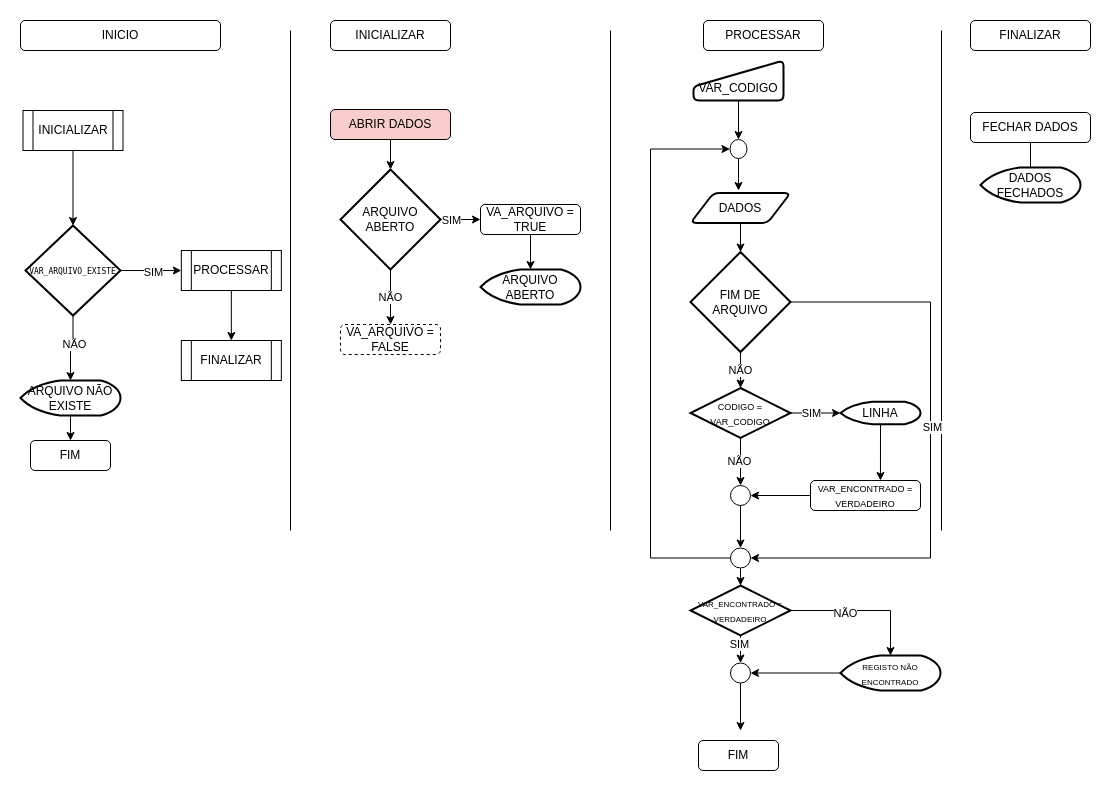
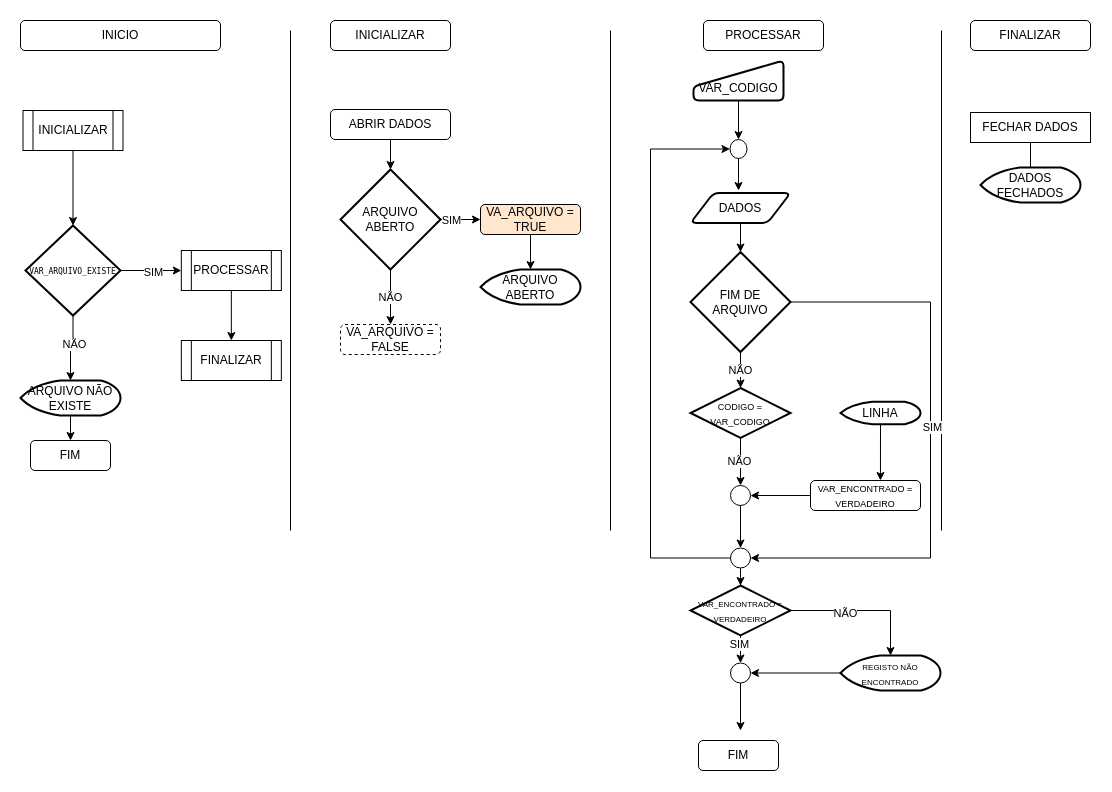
  <mxCell id="0" />
  <mxCell id="1" parent="0" />
  <mxCell id="2" value="INICIO" style="rounded=1;whiteSpace=wrap;html=1;" parent="1" vertex="1"><mxGeometry x="20" y="20" width="200" height="30" as="geometry" /></mxCell>
  <mxCell id="3" value="INICIALIZAR" style="rounded=1;whiteSpace=wrap;html=1;" parent="1" vertex="1"><mxGeometry x="330" y="20" width="120" height="30" as="geometry" /></mxCell>
  <mxCell id="4" value="PROCESSAR" style="rounded=1;whiteSpace=wrap;html=1;" parent="1" vertex="1"><mxGeometry x="703" y="20" width="120" height="30" as="geometry" /></mxCell>
  <mxCell id="5" value="FINALIZAR" style="rounded=1;whiteSpace=wrap;html=1;" parent="1" vertex="1"><mxGeometry x="970" y="20" width="120" height="30" as="geometry" /></mxCell>
  <mxCell id="6" value="INICIALIZAR" style="shape=process;whiteSpace=wrap;html=1;backgroundOutline=1;" parent="1" vertex="1"><mxGeometry x="22.5" y="110" width="100" height="40" as="geometry" /></mxCell>
  <mxCell id="7" style="edgeStyle=orthogonalEdgeStyle;rounded=0;orthogonalLoop=1;jettySize=auto;html=1;" parent="1" source="11" target="14" edge="1"><mxGeometry relative="1" as="geometry" /></mxCell>
  <mxCell id="8" value="SIM" style="edgeLabel;html=1;align=center;verticalAlign=middle;resizable=0;points=[];" parent="7" vertex="1" connectable="0"><mxGeometry x="0.037" y="-1" relative="1" as="geometry"><mxPoint as="offset" /></mxGeometry></mxCell>
  <mxCell id="9" style="edgeStyle=orthogonalEdgeStyle;rounded=0;orthogonalLoop=1;jettySize=auto;html=1;entryX=0.5;entryY=0;entryDx=0;entryDy=0;entryPerimeter=0;" parent="1" source="11" target="35" edge="1"><mxGeometry relative="1" as="geometry" /></mxCell>
  <mxCell id="10" value="NÃO" style="edgeLabel;html=1;align=center;verticalAlign=middle;resizable=0;points=[];" parent="9" vertex="1" connectable="0"><mxGeometry x="-0.176" y="1" relative="1" as="geometry"><mxPoint as="offset" /></mxGeometry></mxCell>
  <mxCell id="11" value="&lt;pre&gt;&lt;font style=&quot;font-size: 8px;&quot;&gt;VAR_ARQUIVO_EXISTE&lt;/font&gt;&lt;/pre&gt;" style="strokeWidth=2;html=1;shape=mxgraph.flowchart.decision;whiteSpace=wrap;" parent="1" vertex="1"><mxGeometry x="25" y="225" width="95" height="90" as="geometry" /></mxCell>
  <mxCell id="12" value="FIM" style="rounded=1;whiteSpace=wrap;html=1;" parent="1" vertex="1"><mxGeometry x="30" y="440" width="80" height="30" as="geometry" /></mxCell>
  <mxCell id="13" style="edgeStyle=orthogonalEdgeStyle;rounded=0;orthogonalLoop=1;jettySize=auto;html=1;" parent="1" source="14" target="15" edge="1"><mxGeometry relative="1" as="geometry" /></mxCell>
  <mxCell id="14" value="PROCESSAR" style="shape=process;whiteSpace=wrap;html=1;backgroundOutline=1;" parent="1" vertex="1"><mxGeometry x="180.83" y="250" width="100" height="40" as="geometry" /></mxCell>
  <mxCell id="15" value="FINALIZAR" style="shape=process;whiteSpace=wrap;html=1;backgroundOutline=1;" parent="1" vertex="1"><mxGeometry x="180.83" y="340" width="100" height="40" as="geometry" /></mxCell>
  <mxCell id="16" style="edgeStyle=orthogonalEdgeStyle;rounded=0;orthogonalLoop=1;jettySize=auto;html=1;entryX=0.5;entryY=0;entryDx=0;entryDy=0;entryPerimeter=0;" parent="1" source="6" target="11" edge="1"><mxGeometry relative="1" as="geometry" /></mxCell>
- <mxCell id="17" value="ABRIR DADOS" style="rounded=1;whiteSpace=wrap;html=1;fillColor=#f8cecc;" parent="1" vertex="1"><mxGeometry x="330" y="109" width="120" height="30" as="geometry" /></mxCell>
+ <mxCell id="17" value="ABRIR DADOS" style="rounded=1;whiteSpace=wrap;html=1;" parent="1" vertex="1"><mxGeometry x="330" y="109" width="120" height="30" as="geometry" /></mxCell>
  <mxCell id="18" style="edgeStyle=orthogonalEdgeStyle;rounded=0;orthogonalLoop=1;jettySize=auto;html=1;entryX=0;entryY=0.5;entryDx=0;entryDy=0;" parent="1" source="22" target="23" edge="1"><mxGeometry relative="1" as="geometry" /></mxCell>
  <mxCell id="19" value="SIM" style="edgeLabel;html=1;align=center;verticalAlign=middle;resizable=0;points=[];" parent="18" vertex="1" connectable="0"><mxGeometry x="0.2" y="-1" relative="1" as="geometry"><mxPoint x="-14" y="-1" as="offset" /></mxGeometry></mxCell>
  <mxCell id="20" style="edgeStyle=orthogonalEdgeStyle;rounded=0;orthogonalLoop=1;jettySize=auto;html=1;entryX=0.5;entryY=0;entryDx=0;entryDy=0;" parent="1" source="22" target="24" edge="1"><mxGeometry relative="1" as="geometry" /></mxCell>
  <mxCell id="21" value="NÃO" style="edgeLabel;html=1;align=center;verticalAlign=middle;resizable=0;points=[];" parent="20" vertex="1" connectable="0"><mxGeometry x="-0.006" y="-1" relative="1" as="geometry"><mxPoint as="offset" /></mxGeometry></mxCell>
  <mxCell id="22" value="ARQUIVO ABERTO" style="strokeWidth=2;html=1;shape=mxgraph.flowchart.decision;whiteSpace=wrap;" parent="1" vertex="1"><mxGeometry x="340" y="169" width="100" height="100" as="geometry" /></mxCell>
- <mxCell id="23" value="VA_ARQUIVO = TRUE" style="rounded=1;whiteSpace=wrap;html=1;" parent="1" vertex="1"><mxGeometry x="480" y="204" width="100" height="30" as="geometry" /></mxCell>
+ <mxCell id="23" value="VA_ARQUIVO = TRUE" style="rounded=1;whiteSpace=wrap;html=1;fillColor=#ffe6cc;" parent="1" vertex="1"><mxGeometry x="480" y="204" width="100" height="30" as="geometry" /></mxCell>
  <mxCell id="24" value="VA_ARQUIVO = FALSE" style="rounded=1;whiteSpace=wrap;html=1;dashed=1;" parent="1" vertex="1"><mxGeometry x="340" y="324" width="100" height="30" as="geometry" /></mxCell>
- <mxCell id="25" value="FECHAR DADOS" style="rounded=1;whiteSpace=wrap;html=1;" parent="1" vertex="1"><mxGeometry x="970" y="112" width="120" height="30" as="geometry" /></mxCell>
+ <mxCell id="25" value="FECHAR DADOS" style="whiteSpace=wrap;html=1;rounded=0;" parent="1" vertex="1"><mxGeometry x="970" y="112" width="120" height="30" as="geometry" /></mxCell>
  <mxCell id="26" style="edgeStyle=orthogonalEdgeStyle;rounded=0;orthogonalLoop=1;jettySize=auto;html=1;exitX=0.5;exitY=1;exitDx=0;exitDy=0;entryX=0.5;entryY=0;entryDx=0;entryDy=0;entryPerimeter=0;" parent="1" source="17" target="22" edge="1"><mxGeometry relative="1" as="geometry" /></mxCell>
  <mxCell id="27" value="LINHA" style="strokeWidth=2;html=1;shape=mxgraph.flowchart.display;whiteSpace=wrap;" parent="1" vertex="1"><mxGeometry x="840" y="401.25" width="80" height="22.5" as="geometry" /></mxCell>
  <mxCell id="28" value="DADOS FECHADOS" style="strokeWidth=2;html=1;shape=mxgraph.flowchart.display;whiteSpace=wrap;" parent="1" vertex="1"><mxGeometry x="980" y="167" width="100" height="35" as="geometry" /></mxCell>
  <mxCell id="29" style="edgeStyle=orthogonalEdgeStyle;rounded=0;orthogonalLoop=1;jettySize=auto;html=1;entryX=0.5;entryY=0;entryDx=0;entryDy=0;entryPerimeter=0;endArrow=none;" parent="1" source="25" target="28" edge="1"><mxGeometry relative="1" as="geometry" /></mxCell>
  <mxCell id="30" value="ARQUIVO ABERTO" style="strokeWidth=2;html=1;shape=mxgraph.flowchart.display;whiteSpace=wrap;" parent="1" vertex="1"><mxGeometry x="480" y="269" width="100" height="35" as="geometry" /></mxCell>
  <mxCell id="31" style="edgeStyle=orthogonalEdgeStyle;rounded=0;orthogonalLoop=1;jettySize=auto;html=1;entryX=0.5;entryY=0;entryDx=0;entryDy=0;entryPerimeter=0;" parent="1" source="23" target="30" edge="1"><mxGeometry relative="1" as="geometry" /></mxCell>
  <mxCell id="32" value="" style="endArrow=none;html=1;rounded=0;" parent="1" edge="1"><mxGeometry width="50" height="50" relative="1" as="geometry"><mxPoint x="290" y="530" as="sourcePoint" /><mxPoint x="290" y="30" as="targetPoint" /></mxGeometry></mxCell>
  <mxCell id="33" value="" style="endArrow=none;html=1;rounded=0;" parent="1" edge="1"><mxGeometry width="50" height="50" relative="1" as="geometry"><mxPoint x="610" y="530" as="sourcePoint" /><mxPoint x="610" y="30" as="targetPoint" /></mxGeometry></mxCell>
  <mxCell id="34" style="edgeStyle=orthogonalEdgeStyle;rounded=0;orthogonalLoop=1;jettySize=auto;html=1;entryX=0.5;entryY=0;entryDx=0;entryDy=0;" parent="1" source="35" target="12" edge="1"><mxGeometry relative="1" as="geometry" /></mxCell>
  <mxCell id="35" value="ARQUIVO NÃO EXISTE" style="strokeWidth=2;html=1;shape=mxgraph.flowchart.display;whiteSpace=wrap;" parent="1" vertex="1"><mxGeometry x="20" y="380" width="100" height="35" as="geometry" /></mxCell>
  <mxCell id="36" value="FIM DE ARQUIVO" style="strokeWidth=2;html=1;shape=mxgraph.flowchart.decision;whiteSpace=wrap;" parent="1" vertex="1"><mxGeometry x="690" y="251.5" width="100" height="100" as="geometry" /></mxCell>
  <mxCell id="37" style="edgeStyle=orthogonalEdgeStyle;rounded=0;orthogonalLoop=1;jettySize=auto;html=1;entryX=0.5;entryY=0;entryDx=0;entryDy=0;entryPerimeter=0;exitX=0.5;exitY=1;exitDx=0;exitDy=0;" parent="1" source="39" target="36" edge="1"><mxGeometry relative="1" as="geometry"><mxPoint x="745" y="155.5" as="sourcePoint" /></mxGeometry></mxCell>
  <mxCell id="38" value="" style="endArrow=none;html=1;rounded=0;" parent="1" edge="1"><mxGeometry width="50" height="50" relative="1" as="geometry"><mxPoint x="941" y="530" as="sourcePoint" /><mxPoint x="941" y="30" as="targetPoint" /></mxGeometry></mxCell>
  <mxCell id="39" value="DADOS" style="shape=parallelogram;html=1;strokeWidth=2;perimeter=parallelogramPerimeter;whiteSpace=wrap;rounded=1;arcSize=12;size=0.23;" parent="1" vertex="1"><mxGeometry x="690" y="192.5" width="100" height="30" as="geometry" /></mxCell>
  <mxCell id="40" value="FIM" style="rounded=1;whiteSpace=wrap;html=1;" parent="1" vertex="1"><mxGeometry x="698" y="740" width="80" height="30" as="geometry" /></mxCell>
  <mxCell id="41" style="edgeStyle=orthogonalEdgeStyle;rounded=0;orthogonalLoop=1;jettySize=auto;html=1;entryX=1;entryY=0.5;entryDx=0;entryDy=0;entryPerimeter=0;" parent="1" source="42" target="56" edge="1"><mxGeometry relative="1" as="geometry"><mxPoint x="820" y="530" as="targetPoint" /></mxGeometry></mxCell>
  <mxCell id="42" value="&lt;font style=&quot;font-size: 9px;&quot;&gt;VAR_ENCONTRADO = VERDADEIRO&lt;/font&gt;" style="rounded=1;whiteSpace=wrap;html=1;" parent="1" vertex="1"><mxGeometry x="810" y="480" width="110" height="30" as="geometry" /></mxCell>
  <mxCell id="43" style="edgeStyle=orthogonalEdgeStyle;rounded=0;orthogonalLoop=1;jettySize=auto;html=1;" parent="1" source="44" target="48" edge="1"><mxGeometry relative="1" as="geometry" /></mxCell>
  <mxCell id="44" value="&lt;br&gt;VAR_CODIGO" style="html=1;strokeWidth=2;shape=manualInput;whiteSpace=wrap;rounded=1;size=26;arcSize=11;" parent="1" vertex="1"><mxGeometry x="693" y="60" width="90" height="40" as="geometry" /></mxCell>
  <mxCell id="45" value="" style="edgeStyle=orthogonalEdgeStyle;rounded=0;orthogonalLoop=1;jettySize=auto;html=1;" edge="1" parent="1" source="46" target="64"><mxGeometry relative="1" as="geometry" /></mxCell>
  <mxCell id="46" value="" style="verticalLabelPosition=bottom;verticalAlign=top;html=1;shape=mxgraph.flowchart.on-page_reference;" parent="1" vertex="1"><mxGeometry x="730" y="547.5" width="20" height="20" as="geometry" /></mxCell>
  <mxCell id="47" value="" style="edgeStyle=orthogonalEdgeStyle;rounded=0;orthogonalLoop=1;jettySize=auto;html=1;" edge="1" parent="1" source="48"><mxGeometry relative="1" as="geometry"><mxPoint x="738" y="190" as="targetPoint" /></mxGeometry></mxCell>
  <mxCell id="48" value="" style="verticalLabelPosition=bottom;verticalAlign=top;html=1;shape=mxgraph.flowchart.on-page_reference;" parent="1" vertex="1"><mxGeometry x="729.5" y="139" width="17" height="19" as="geometry" /></mxCell>
  <mxCell id="49" value="&lt;font style=&quot;font-size: 9px;&quot;&gt;CODIGO = VAR_CODIGO&lt;/font&gt;" style="strokeWidth=2;html=1;shape=mxgraph.flowchart.decision;whiteSpace=wrap;" parent="1" vertex="1"><mxGeometry x="690" y="387.5" width="100" height="50" as="geometry" /></mxCell>
- <mxCell id="50" style="edgeStyle=orthogonalEdgeStyle;rounded=0;orthogonalLoop=1;jettySize=auto;html=1;entryX=0;entryY=0.5;entryDx=0;entryDy=0;entryPerimeter=0;" parent="1" source="49" target="27" edge="1"><mxGeometry relative="1" as="geometry" /></mxCell>
- <mxCell id="51" value="SIM" style="edgeLabel;html=1;align=center;verticalAlign=middle;resizable=0;points=[];" parent="50" vertex="1" connectable="0"><mxGeometry x="0.2" y="-1" relative="1" as="geometry"><mxPoint x="-10" y="-1" as="offset" /></mxGeometry></mxCell>
  <mxCell id="52" style="edgeStyle=orthogonalEdgeStyle;rounded=0;orthogonalLoop=1;jettySize=auto;html=1;entryX=0.5;entryY=0;entryDx=0;entryDy=0;entryPerimeter=0;" parent="1" source="49" target="56" edge="1"><mxGeometry relative="1" as="geometry"><mxPoint x="740" y="500" as="targetPoint" /></mxGeometry></mxCell>
  <mxCell id="53" value="NÃO" style="edgeLabel;html=1;align=center;verticalAlign=middle;resizable=0;points=[];" parent="52" vertex="1" connectable="0"><mxGeometry x="-0.018" y="-2" relative="1" as="geometry"><mxPoint as="offset" /></mxGeometry></mxCell>
  <mxCell id="54" style="edgeStyle=orthogonalEdgeStyle;rounded=0;orthogonalLoop=1;jettySize=auto;html=1;entryX=1;entryY=0.5;entryDx=0;entryDy=0;entryPerimeter=0;" parent="1" source="36" target="46" edge="1"><mxGeometry relative="1" as="geometry"><Array as="points"><mxPoint x="930" y="302" /><mxPoint x="930" y="558" /></Array></mxGeometry></mxCell>
  <mxCell id="55" value="SIM" style="edgeLabel;html=1;align=center;verticalAlign=middle;resizable=0;points=[];" parent="54" vertex="1" connectable="0"><mxGeometry x="-0.085" y="1" relative="1" as="geometry"><mxPoint y="1" as="offset" /></mxGeometry></mxCell>
  <mxCell id="56" value="" style="verticalLabelPosition=bottom;verticalAlign=top;html=1;shape=mxgraph.flowchart.on-page_reference;" parent="1" vertex="1"><mxGeometry x="730" y="485" width="20" height="20" as="geometry" /></mxCell>
  <mxCell id="57" style="edgeStyle=orthogonalEdgeStyle;rounded=0;orthogonalLoop=1;jettySize=auto;html=1;entryX=0.5;entryY=0;entryDx=0;entryDy=0;entryPerimeter=0;" parent="1" source="56" target="46" edge="1"><mxGeometry relative="1" as="geometry" /></mxCell>
  <mxCell id="58" style="edgeStyle=orthogonalEdgeStyle;rounded=0;orthogonalLoop=1;jettySize=auto;html=1;entryX=0.5;entryY=0;entryDx=0;entryDy=0;entryPerimeter=0;" parent="1" source="36" target="49" edge="1"><mxGeometry relative="1" as="geometry" /></mxCell>
  <mxCell id="59" value="NÃO" style="edgeLabel;html=1;align=center;verticalAlign=middle;resizable=0;points=[];" parent="58" vertex="1" connectable="0"><mxGeometry x="0.114" y="-1" relative="1" as="geometry"><mxPoint y="1" as="offset" /></mxGeometry></mxCell>
  <mxCell id="60" style="edgeStyle=orthogonalEdgeStyle;rounded=0;orthogonalLoop=1;jettySize=auto;html=1;entryX=0;entryY=0.5;entryDx=0;entryDy=0;entryPerimeter=0;" parent="1" source="46" target="48" edge="1"><mxGeometry relative="1" as="geometry"><Array as="points"><mxPoint x="650" y="558" /><mxPoint x="650" y="149" /></Array><mxPoint x="670" y="149" as="targetPoint" /></mxGeometry></mxCell>
  <mxCell id="61" style="edgeStyle=orthogonalEdgeStyle;rounded=0;orthogonalLoop=1;jettySize=auto;html=1;exitX=0.5;exitY=1;exitDx=0;exitDy=0;exitPerimeter=0;entryX=0.636;entryY=0;entryDx=0;entryDy=0;entryPerimeter=0;" edge="1" parent="1" source="27" target="42"><mxGeometry relative="1" as="geometry" /></mxCell>
  <mxCell id="62" style="edgeStyle=orthogonalEdgeStyle;rounded=0;orthogonalLoop=1;jettySize=auto;html=1;" edge="1" parent="1" source="64" target="66"><mxGeometry relative="1" as="geometry"><mxPoint x="870" y="610" as="targetPoint" /></mxGeometry></mxCell>
  <mxCell id="63" value="NÃO" style="edgeLabel;html=1;align=center;verticalAlign=middle;resizable=0;points=[];" vertex="1" connectable="0" parent="62"><mxGeometry x="-0.255" y="-2" relative="1" as="geometry"><mxPoint as="offset" /></mxGeometry></mxCell>
  <mxCell id="64" value="&lt;font style=&quot;font-size: 8px;&quot;&gt;VAR_ENCONTRADO = VERDADEIRO&lt;/font&gt;" style="strokeWidth=2;html=1;shape=mxgraph.flowchart.decision;whiteSpace=wrap;" vertex="1" parent="1"><mxGeometry x="690" y="585" width="100" height="50" as="geometry" /></mxCell>
  <mxCell id="65" value="" style="verticalLabelPosition=bottom;verticalAlign=top;html=1;shape=mxgraph.flowchart.on-page_reference;" vertex="1" parent="1"><mxGeometry x="730" y="662.5" width="20" height="20" as="geometry" /></mxCell>
  <mxCell id="66" value="&lt;font style=&quot;font-size: 8px;&quot;&gt;REGISTO NÃO ENCONTRADO&lt;/font&gt;" style="strokeWidth=2;html=1;shape=mxgraph.flowchart.display;whiteSpace=wrap;" vertex="1" parent="1"><mxGeometry x="840" y="655" width="100" height="35" as="geometry" /></mxCell>
  <mxCell id="67" style="edgeStyle=orthogonalEdgeStyle;rounded=0;orthogonalLoop=1;jettySize=auto;html=1;entryX=0.5;entryY=0;entryDx=0;entryDy=0;entryPerimeter=0;" edge="1" parent="1" source="64" target="65"><mxGeometry relative="1" as="geometry" /></mxCell>
  <mxCell id="68" value="SIM" style="edgeLabel;html=1;align=center;verticalAlign=middle;resizable=0;points=[];" vertex="1" connectable="0" parent="67"><mxGeometry x="0.257" y="3" relative="1" as="geometry"><mxPoint x="-5" as="offset" /></mxGeometry></mxCell>
  <mxCell id="69" style="edgeStyle=orthogonalEdgeStyle;rounded=0;orthogonalLoop=1;jettySize=auto;html=1;entryX=1;entryY=0.5;entryDx=0;entryDy=0;entryPerimeter=0;" edge="1" parent="1" source="66" target="65"><mxGeometry relative="1" as="geometry" /></mxCell>
  <mxCell id="70" style="edgeStyle=orthogonalEdgeStyle;rounded=0;orthogonalLoop=1;jettySize=auto;html=1;entryX=0.525;entryY=-0.333;entryDx=0;entryDy=0;entryPerimeter=0;" edge="1" parent="1" source="65" target="40"><mxGeometry relative="1" as="geometry" /></mxCell>
